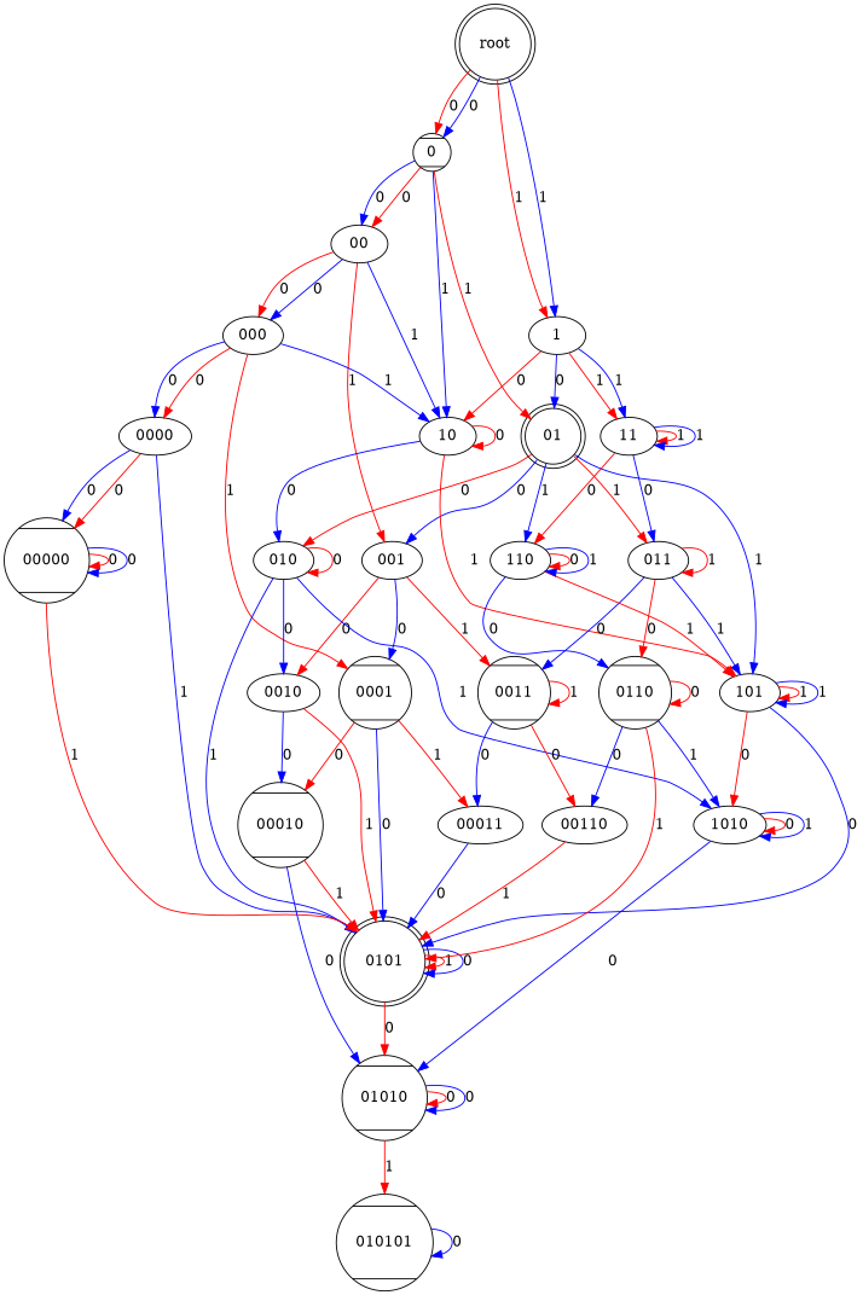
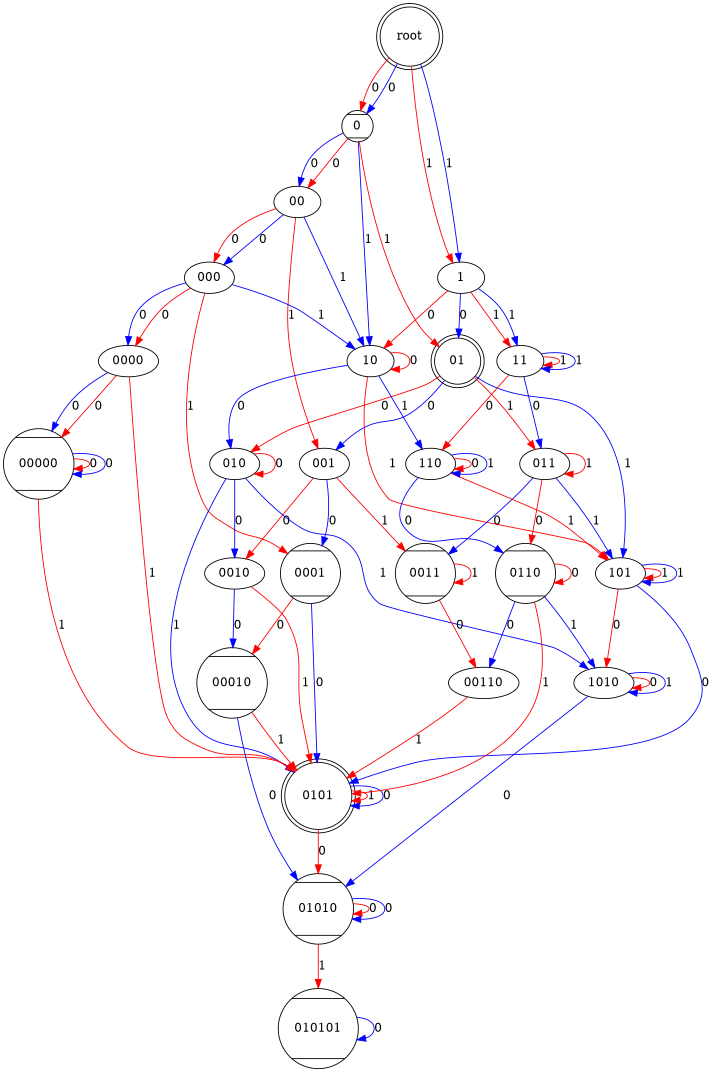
  digraph {
    edge [color=red]
    root [shape=doublecircle]
    0 [shape=Mcircle]
    1
    00
    01 [shape=doublecircle]
    10
    11
    000
    001
    010
    011
    101
    110
    0000
    0001 [shape=Mcircle]
    0010
    0011 [shape=Mcircle]
    0101 [shape=doublecircle]
    1010
    0110 [shape=Mcircle]
    00000 [shape=Mcircle]
    00010 [shape=Mcircle]
-   00011
    00110
    01010 [shape=Mcircle]
    010101 [shape=Mcircle]
    root -> 0 [label=0]
    root -> 0 [color=blue label=0]
    root -> 1 [label=1]
    root -> 1 [color=blue label=1]
    0 -> 00 [label=0]
    0 -> 00 [color=blue label=0]
    0 -> 01 [label=1]
    0 -> 10 [color=blue label=1]
    1 -> 01 [color=blue label=0]
    1 -> 10 [label=0]
    1 -> 11 [label=1]
    1 -> 11 [color=blue label=1]
    00 -> 10 [color=blue label=1]
    00 -> 000 [label=0]
    00 -> 000 [color=blue label=0]
    00 -> 001 [label=1]
    01 -> 001 [color=blue label=0]
    01 -> 010 [label=0]
    01 -> 011 [label=1]
    01 -> 101 [color=blue label=1]
    10 -> 10 [label=0]
    10 -> 010 [color=blue label=0]
    10 -> 101 [label=1]
-   01 -> 110 [color=blue label=1]
+   10 -> 110 [color=blue label=1]
    11 -> 11 [label=1]
    11 -> 11 [color=blue label=1]
    11 -> 011 [color=blue label=0]
    11 -> 110 [label=0]
    000 -> 10 [color=blue label=1]
    000 -> 0000 [label=0]
    000 -> 0000 [color=blue label=0]
    000 -> 0001 [label=1]
    001 -> 0001 [color=blue label=0]
    001 -> 0010 [label=0]
    001 -> 0011 [label=1]
    010 -> 010 [label=0]
    010 -> 0010 [color=blue label=0]
    010 -> 0101 [color=blue label=1]
    010 -> 1010 [color=blue label=1]
    011 -> 011 [label=1]
    011 -> 101 [color=blue label=1]
    011 -> 0011 [color=blue label=0]
    011 -> 0110 [label=0]
    101 -> 101 [label=1]
    101 -> 101 [color=blue label=1]
    101 -> 0101 [color=blue label=0]
    101 -> 1010 [label=0]
    110 -> 101 [label=1]
    110 -> 110 [label=0]
    110 -> 110 [color=blue label=1]
    110 -> 0110 [color=blue label=0]
-   0000 -> 0101 [color=blue label=1]
+   0000 -> 0101 [label=1]
    0000 -> 00000 [label=0]
    0000 -> 00000 [color=blue label=0]
    0001 -> 0101 [color=blue label=0]
    0001 -> 00010 [label=0]
-   0001 -> 00011 [label=1]
    0010 -> 0101 [label=1]
    0010 -> 00010 [color=blue label=0]
    0011 -> 0011 [label=1]
-   0011 -> 00011 [color=blue label=0]
    0011 -> 00110 [label=0]
    0101 -> 0101 [label=1]
    0101 -> 0101 [color=blue label=0]
    0101 -> 01010 [label=0]
    1010 -> 1010 [label=0]
    1010 -> 1010 [color=blue label=1]
    1010 -> 01010 [color=blue label=0]
    0110 -> 0101 [label=1]
    0110 -> 1010 [color=blue label=1]
    0110 -> 0110 [label=0]
    0110 -> 00110 [color=blue label=0]
    00000 -> 0101 [label=1]
    00000 -> 00000 [label=0]
    00000 -> 00000 [color=blue label=0]
    00010 -> 0101 [label=1]
    00010 -> 01010 [color=blue label=0]
-   00011 -> 0101 [color=blue label=0]
    00110 -> 0101 [label=1]
    01010 -> 01010 [label=0]
    01010 -> 01010 [color=blue label=0]
    01010 -> 010101 [label=1]
    010101 -> 010101 [color=blue label=0]
  }
